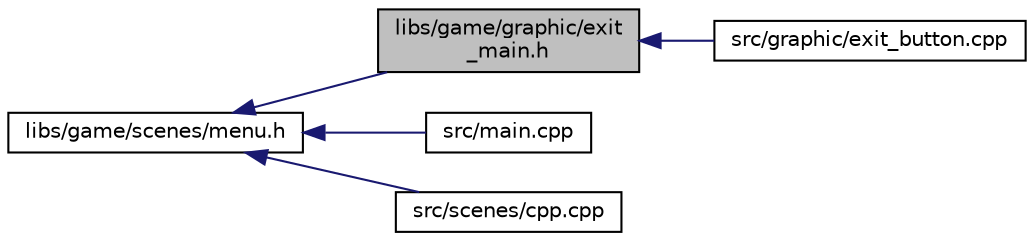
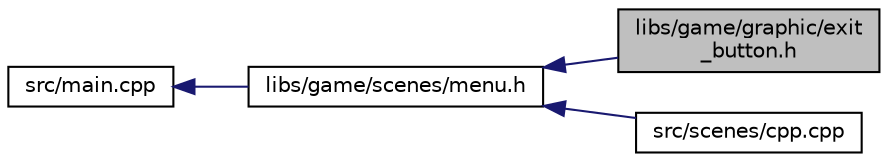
  digraph {
    rankdir=LR
    node [color=black fillcolor=white fontname=Helvetica fontsize=10 shape=record style=filled]
    edge [color=midnightblue dir=back fontname=Helvetica fontsize=10 labelfontname=Helvetica labelfontsize=10 style=solid]
-   n1 [fillcolor=grey75 fontcolor=black height=0.2 label="libs/game/graphic/exit\l_main.h" width=0.4]
-   n2 [height=0.2 label="src/graphic/exit_button.cpp" width=0.4]
+   n1 [fillcolor=grey75 fontcolor=black height=0.2 label="libs/game/graphic/exit\l_button.h" width=0.4]
    n3 [height=0.2 label="libs/game/scenes/menu.h" width=0.4]
    n4 [height=0.2 label="src/main.cpp" width=0.4]
    n5 [height=0.2 label="src/scenes/cpp.cpp" width=0.4]
-   n1 -> n2
    n3 -> n1
-   n3 -> n4
+   n4 -> n3
    n3 -> n5
  }
